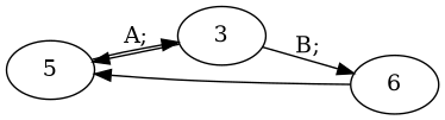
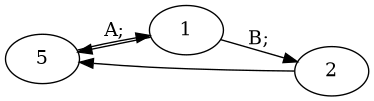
  digraph {
    rankdir=LR
    n1 [label=5]
-   1 [label=3]
-   2 [label=6]
+   1
+   2
    n1 -> 1 [label="A;"]
    1 -> n1
    1 -> 2 [label="B;"]
    2 -> n1
  }
